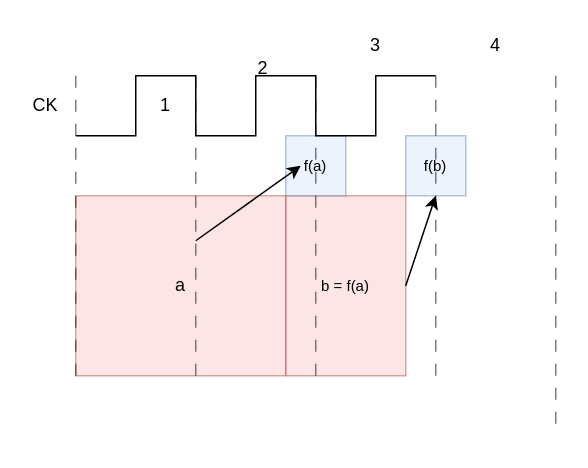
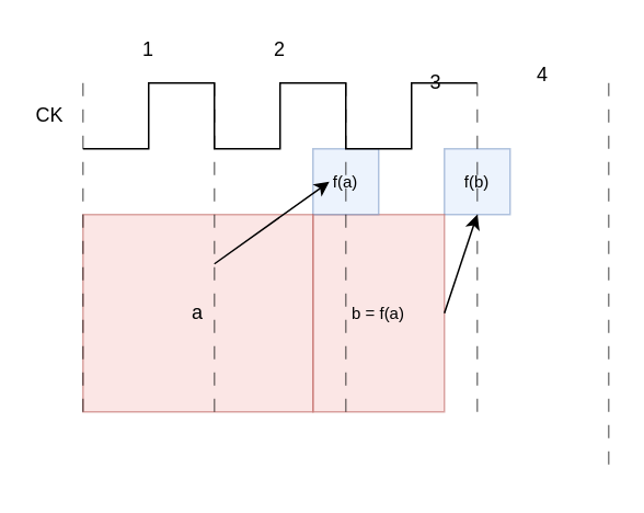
  <mxCell id="0" />
  <mxCell id="1" parent="0" />
  <mxCell id="2" value="&lt;font style=&quot;font-size: 10px;&quot;&gt;f(b)&lt;/font&gt;" style="whiteSpace=wrap;html=1;strokeColor=#6c8ebf;fillColor=#dae8fc;opacity=50;" parent="1" vertex="1"><mxGeometry x="270" y="90" width="40" height="40" as="geometry" /></mxCell>
  <mxCell id="3" value="&lt;font style=&quot;font-size: 10px;&quot;&gt;b = f(a)&lt;/font&gt;" style="whiteSpace=wrap;html=1;strokeColor=#b85450;fillColor=#f8cecc;opacity=50;" parent="1" vertex="1"><mxGeometry x="190" y="130" width="80" height="120" as="geometry" /></mxCell>
  <mxCell id="4" value="&lt;font style=&quot;font-size: 10px;&quot;&gt;f(a)&lt;/font&gt;" style="whiteSpace=wrap;html=1;strokeColor=#6c8ebf;fillColor=#dae8fc;opacity=50;" parent="1" vertex="1"><mxGeometry x="190" y="90" width="40" height="40" as="geometry" /></mxCell>
  <mxCell id="5" value="a" style="whiteSpace=wrap;html=1;strokeColor=#b85450;fillColor=#f8cecc;opacity=50;" parent="1" vertex="1"><mxGeometry x="50" y="130" width="140" height="120" as="geometry" /></mxCell>
  <mxCell id="6" value="" style="endArrow=none;html=1;rounded=0;dashed=1;dashPattern=8 8;opacity=50;" parent="1" edge="1"><mxGeometry width="50" height="50" relative="1" as="geometry"><mxPoint x="50" y="50" as="sourcePoint" /><mxPoint x="50" y="250" as="targetPoint" /></mxGeometry></mxCell>
  <mxCell id="7" value="" style="endArrow=none;html=1;rounded=0;dashed=1;dashPattern=8 8;opacity=50;" parent="1" edge="1"><mxGeometry width="50" height="50" relative="1" as="geometry"><mxPoint x="130" y="50" as="sourcePoint" /><mxPoint x="130" y="250" as="targetPoint" /></mxGeometry></mxCell>
  <mxCell id="8" value="" style="endArrow=none;html=1;rounded=0;dashed=1;dashPattern=8 8;opacity=50;" parent="1" edge="1"><mxGeometry width="50" height="50" relative="1" as="geometry"><mxPoint x="210" y="50" as="sourcePoint" /><mxPoint x="210" y="250" as="targetPoint" /></mxGeometry></mxCell>
  <mxCell id="9" value="" style="endArrow=none;html=1;rounded=0;dashed=1;dashPattern=8 8;opacity=50;" parent="1" edge="1"><mxGeometry width="50" height="50" relative="1" as="geometry"><mxPoint x="290" y="50" as="sourcePoint" /><mxPoint x="290" y="250" as="targetPoint" /></mxGeometry></mxCell>
  <mxCell id="10" value="CK" style="text;strokeColor=none;align=center;fillColor=none;html=1;verticalAlign=middle;whiteSpace=wrap;rounded=0;" parent="1" vertex="1"><mxGeometry x="20" y="60" width="20" height="20" as="geometry" /></mxCell>
  <mxCell id="11" value="" style="edgeStyle=none;orthogonalLoop=1;jettySize=auto;html=1;rounded=0;endArrow=none;endFill=0;" parent="1" edge="1"><mxGeometry width="80" relative="1" as="geometry"><mxPoint x="50" y="90" as="sourcePoint" /><mxPoint x="290" y="50" as="targetPoint" /><Array as="points"><mxPoint x="90" y="90" /><mxPoint x="90" y="50" /><mxPoint x="130" y="50" /><mxPoint x="130" y="90" /><mxPoint x="170" y="90" /><mxPoint x="170" y="50" /><mxPoint x="210" y="50" /><mxPoint x="210" y="90" /><mxPoint x="250" y="90" /><mxPoint x="250" y="50" /></Array></mxGeometry></mxCell>
- <mxCell id="12" value="1" style="text;strokeColor=none;align=center;fillColor=none;html=1;verticalAlign=middle;whiteSpace=wrap;rounded=0;" parent="1" vertex="1"><mxGeometry x="100" y="60" width="20" height="20" as="geometry" /></mxCell>
- <mxCell id="13" value="2" style="text;strokeColor=none;align=center;fillColor=none;html=1;verticalAlign=middle;whiteSpace=wrap;rounded=0;" parent="1" vertex="1"><mxGeometry x="165" y="35" width="20" height="20" as="geometry" /></mxCell>
- <mxCell id="14" value="3" style="text;strokeColor=none;align=center;fillColor=none;html=1;verticalAlign=middle;whiteSpace=wrap;rounded=0;" parent="1" vertex="1"><mxGeometry x="240" y="20" width="20" height="20" as="geometry" /></mxCell>
+ <mxCell id="12" value="1" style="text;strokeColor=none;align=center;fillColor=none;html=1;verticalAlign=middle;whiteSpace=wrap;rounded=0;" parent="1" vertex="1"><mxGeometry x="80" y="20" width="20" height="20" as="geometry" /></mxCell>
+ <mxCell id="13" value="2" style="text;strokeColor=none;align=center;fillColor=none;html=1;verticalAlign=middle;whiteSpace=wrap;rounded=0;" parent="1" vertex="1"><mxGeometry x="160" y="20" width="20" height="20" as="geometry" /></mxCell>
+ <mxCell id="14" value="3" style="text;strokeColor=none;align=center;fillColor=none;html=1;verticalAlign=middle;whiteSpace=wrap;rounded=0;" parent="1" vertex="1"><mxGeometry x="255" y="40" width="20" height="20" as="geometry" /></mxCell>
  <mxCell id="15" value="" style="edgeStyle=none;orthogonalLoop=1;jettySize=auto;html=1;rounded=0;" parent="1" edge="1"><mxGeometry width="80" relative="1" as="geometry"><mxPoint x="130" y="160" as="sourcePoint" /><mxPoint x="200" y="110" as="targetPoint" /><Array as="points" /></mxGeometry></mxCell>
  <mxCell id="16" value="" style="edgeStyle=none;orthogonalLoop=1;jettySize=auto;html=1;rounded=0;exitX=1;exitY=0.5;exitDx=0;exitDy=0;" parent="1" edge="1" source="3"><mxGeometry width="80" relative="1" as="geometry"><mxPoint x="240" y="220" as="sourcePoint" /><mxPoint x="290" y="130" as="targetPoint" /><Array as="points" /></mxGeometry></mxCell>
  <mxCell id="17" value="" style="endArrow=none;html=1;rounded=0;dashed=1;dashPattern=8 8;opacity=50;" parent="1" edge="1"><mxGeometry width="50" height="50" relative="1" as="geometry"><mxPoint x="370" y="50" as="sourcePoint" /><mxPoint x="370" y="290" as="targetPoint" /></mxGeometry></mxCell>
- <mxCell id="18" value="4" style="text;strokeColor=none;align=center;fillColor=none;html=1;verticalAlign=middle;whiteSpace=wrap;rounded=0;" parent="1" vertex="1"><mxGeometry x="320" y="20" width="20" height="20" as="geometry" /></mxCell>
+ <mxCell id="18" value="4" style="text;strokeColor=none;align=center;fillColor=none;html=1;verticalAlign=middle;whiteSpace=wrap;rounded=0;" parent="1" vertex="1"><mxGeometry x="320" y="35" width="20" height="20" as="geometry" /></mxCell>
